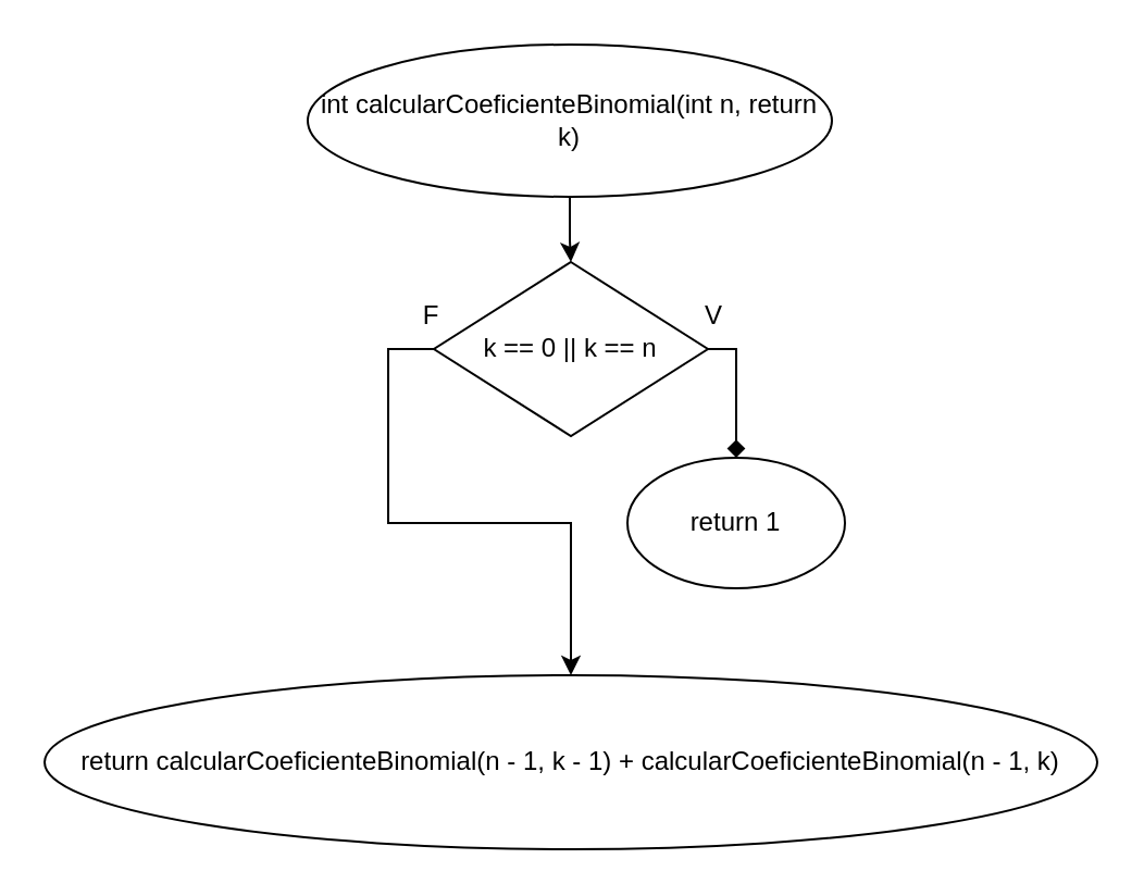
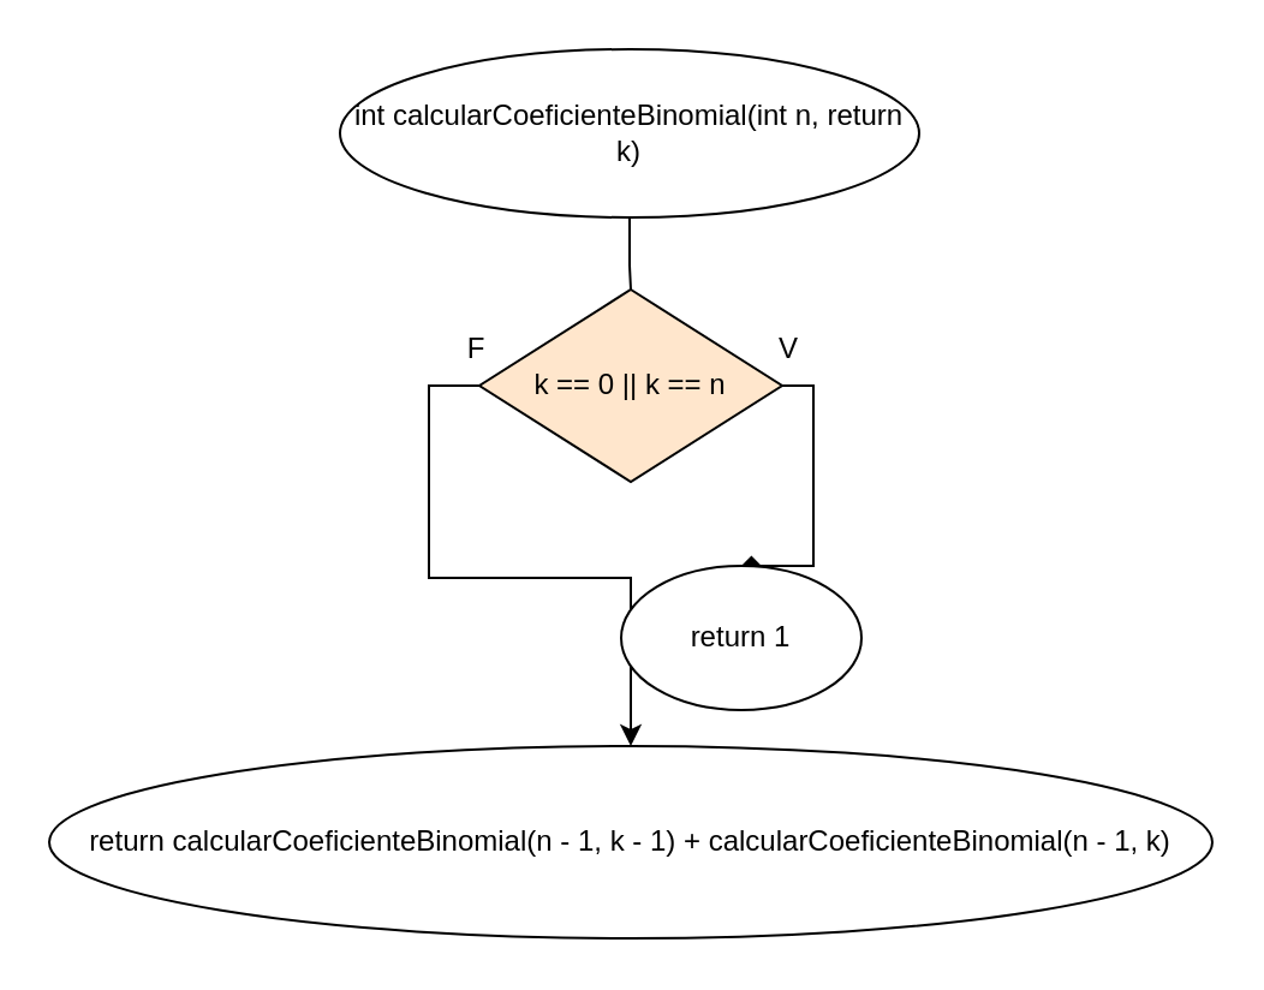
  <mxCell id="0" />
  <mxCell id="1" parent="0" />
- <mxCell id="2" style="edgeStyle=orthogonalEdgeStyle;rounded=0;orthogonalLoop=1;jettySize=auto;html=1;entryX=0.5;entryY=0;entryDx=0;entryDy=0;" edge="1" parent="1" source="3" target="7"><mxGeometry relative="1" as="geometry" /></mxCell>
+ <mxCell id="2" style="edgeStyle=orthogonalEdgeStyle;rounded=0;orthogonalLoop=1;jettySize=auto;html=1;entryX=0.5;entryY=0;entryDx=0;entryDy=0;endArrow=none;" edge="1" parent="1" source="3" target="7"><mxGeometry relative="1" as="geometry" /></mxCell>
  <mxCell id="3" value="int calcularCoeficienteBinomial(int n, return k)" style="ellipse;whiteSpace=wrap;html=1;" vertex="1" parent="1"><mxGeometry x="141" y="20" width="241" height="70" as="geometry" /></mxCell>
  <mxCell id="4" value="return calcularCoeficienteBinomial(n - 1, k - 1) + calcularCoeficienteBinomial(n - 1, k)" style="ellipse;whiteSpace=wrap;html=1;" vertex="1" parent="1"><mxGeometry x="20" y="310" width="484" height="80" as="geometry" /></mxCell>
  <mxCell id="5" style="edgeStyle=orthogonalEdgeStyle;rounded=0;orthogonalLoop=1;jettySize=auto;html=1;entryX=0.5;entryY=0;entryDx=0;entryDy=0;" edge="1" parent="1" source="7" target="4"><mxGeometry relative="1" as="geometry"><Array as="points"><mxPoint x="178" y="160" /><mxPoint x="178" y="240" /><mxPoint x="262" y="240" /></Array></mxGeometry></mxCell>
  <mxCell id="6" style="edgeStyle=orthogonalEdgeStyle;rounded=0;orthogonalLoop=1;jettySize=auto;html=1;entryX=0.5;entryY=0;entryDx=0;entryDy=0;endArrow=diamond;" edge="1" parent="1" source="7" target="8"><mxGeometry relative="1" as="geometry"><Array as="points"><mxPoint x="338" y="160" /></Array></mxGeometry></mxCell>
- <mxCell id="7" value="k == 0 || k == n" style="rhombus;whiteSpace=wrap;html=1;" vertex="1" parent="1"><mxGeometry x="199" y="120" width="126" height="80" as="geometry" /></mxCell>
- <mxCell id="8" value="return 1" style="ellipse;whiteSpace=wrap;html=1;" vertex="1" parent="1"><mxGeometry x="288" y="210" width="100" height="60" as="geometry" /></mxCell>
+ <mxCell id="7" value="k == 0 || k == n" style="rhombus;whiteSpace=wrap;html=1;fillColor=#ffe6cc;" vertex="1" parent="1"><mxGeometry x="199" y="120" width="126" height="80" as="geometry" /></mxCell>
+ <mxCell id="8" value="return 1" style="ellipse;whiteSpace=wrap;html=1;" vertex="1" parent="1"><mxGeometry x="258" y="235" width="100" height="60" as="geometry" /></mxCell>
  <mxCell id="9" value="V" style="text;html=1;strokeColor=none;fillColor=none;align=center;verticalAlign=middle;whiteSpace=wrap;rounded=0;" vertex="1" parent="1"><mxGeometry x="298" y="130" width="60" height="30" as="geometry" /></mxCell>
  <mxCell id="10" value="F" style="text;html=1;strokeColor=none;fillColor=none;align=center;verticalAlign=middle;whiteSpace=wrap;rounded=0;" vertex="1" parent="1"><mxGeometry x="168" y="130" width="60" height="30" as="geometry" /></mxCell>
